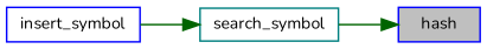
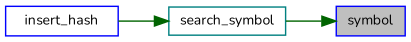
  digraph {
    fontname=Nunito
    rankdir=RL
    node [color=blue fillcolor=white fontname=Nunito fontsize=10 shape=record style=filled]
    edge [color=darkgreen dir=back fontname=Nunito fontsize=10 labelfontname=Helvetica labelfontsize=10 style=solid]
-   n1 [fillcolor=grey75 fontcolor=black height=0.2 label=hash width=0.4]
+   n1 [fillcolor=grey75 fontcolor=black height=0.2 label=symbol width=0.4]
    n2 [color=teal height=0.2 label=search_symbol width=0.4]
-   n3 [height=0.2 label=insert_symbol width=0.4]
+   n3 [height=0.2 label=insert_hash width=0.4]
    n1 -> n2
    n2 -> n3
  }
